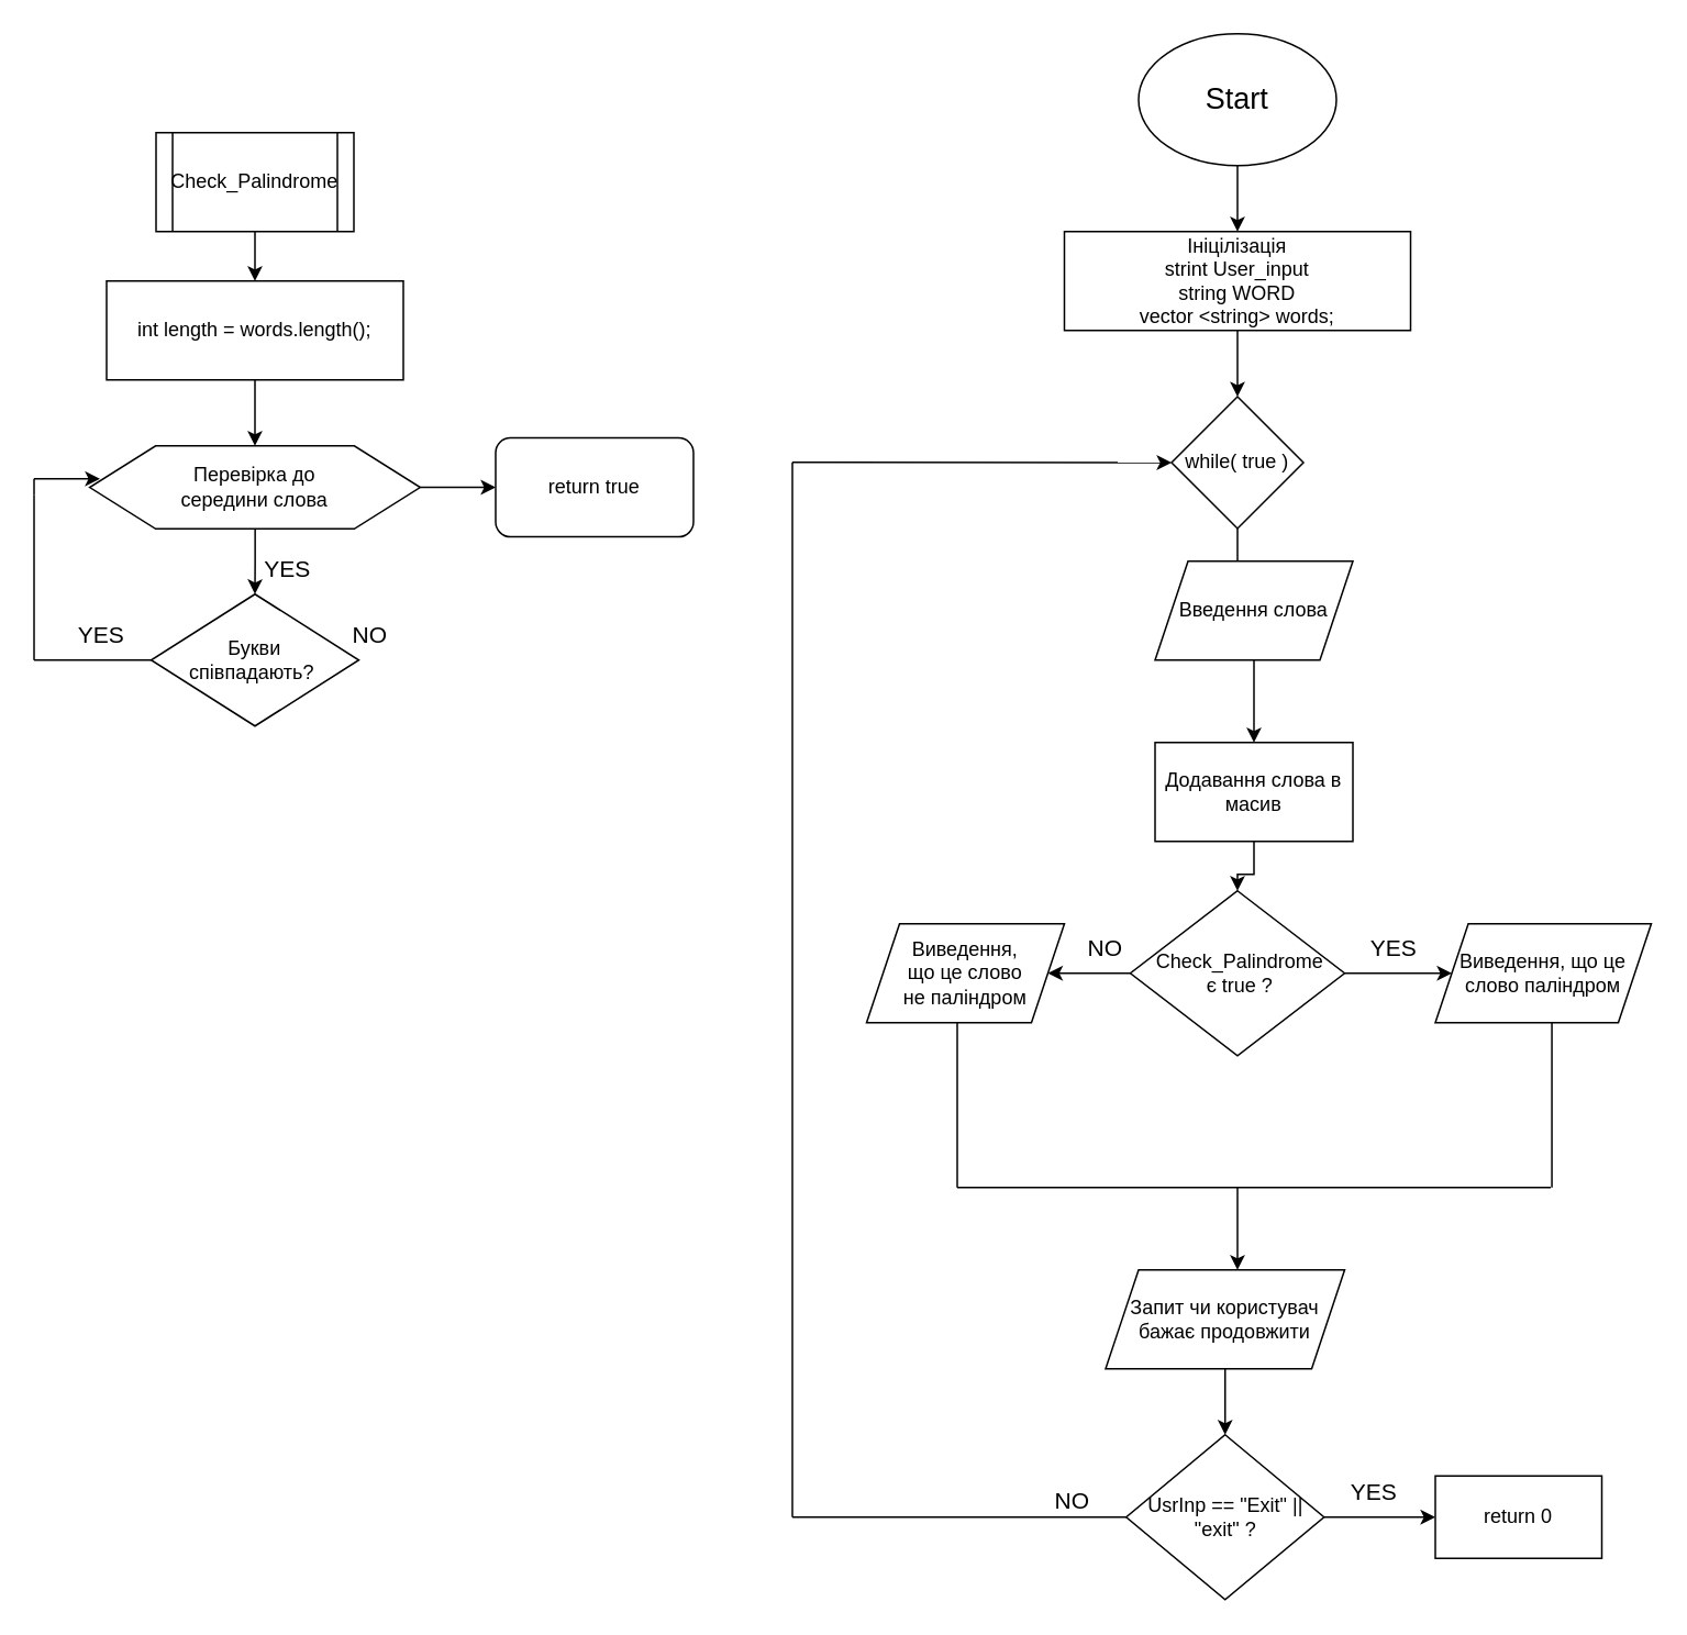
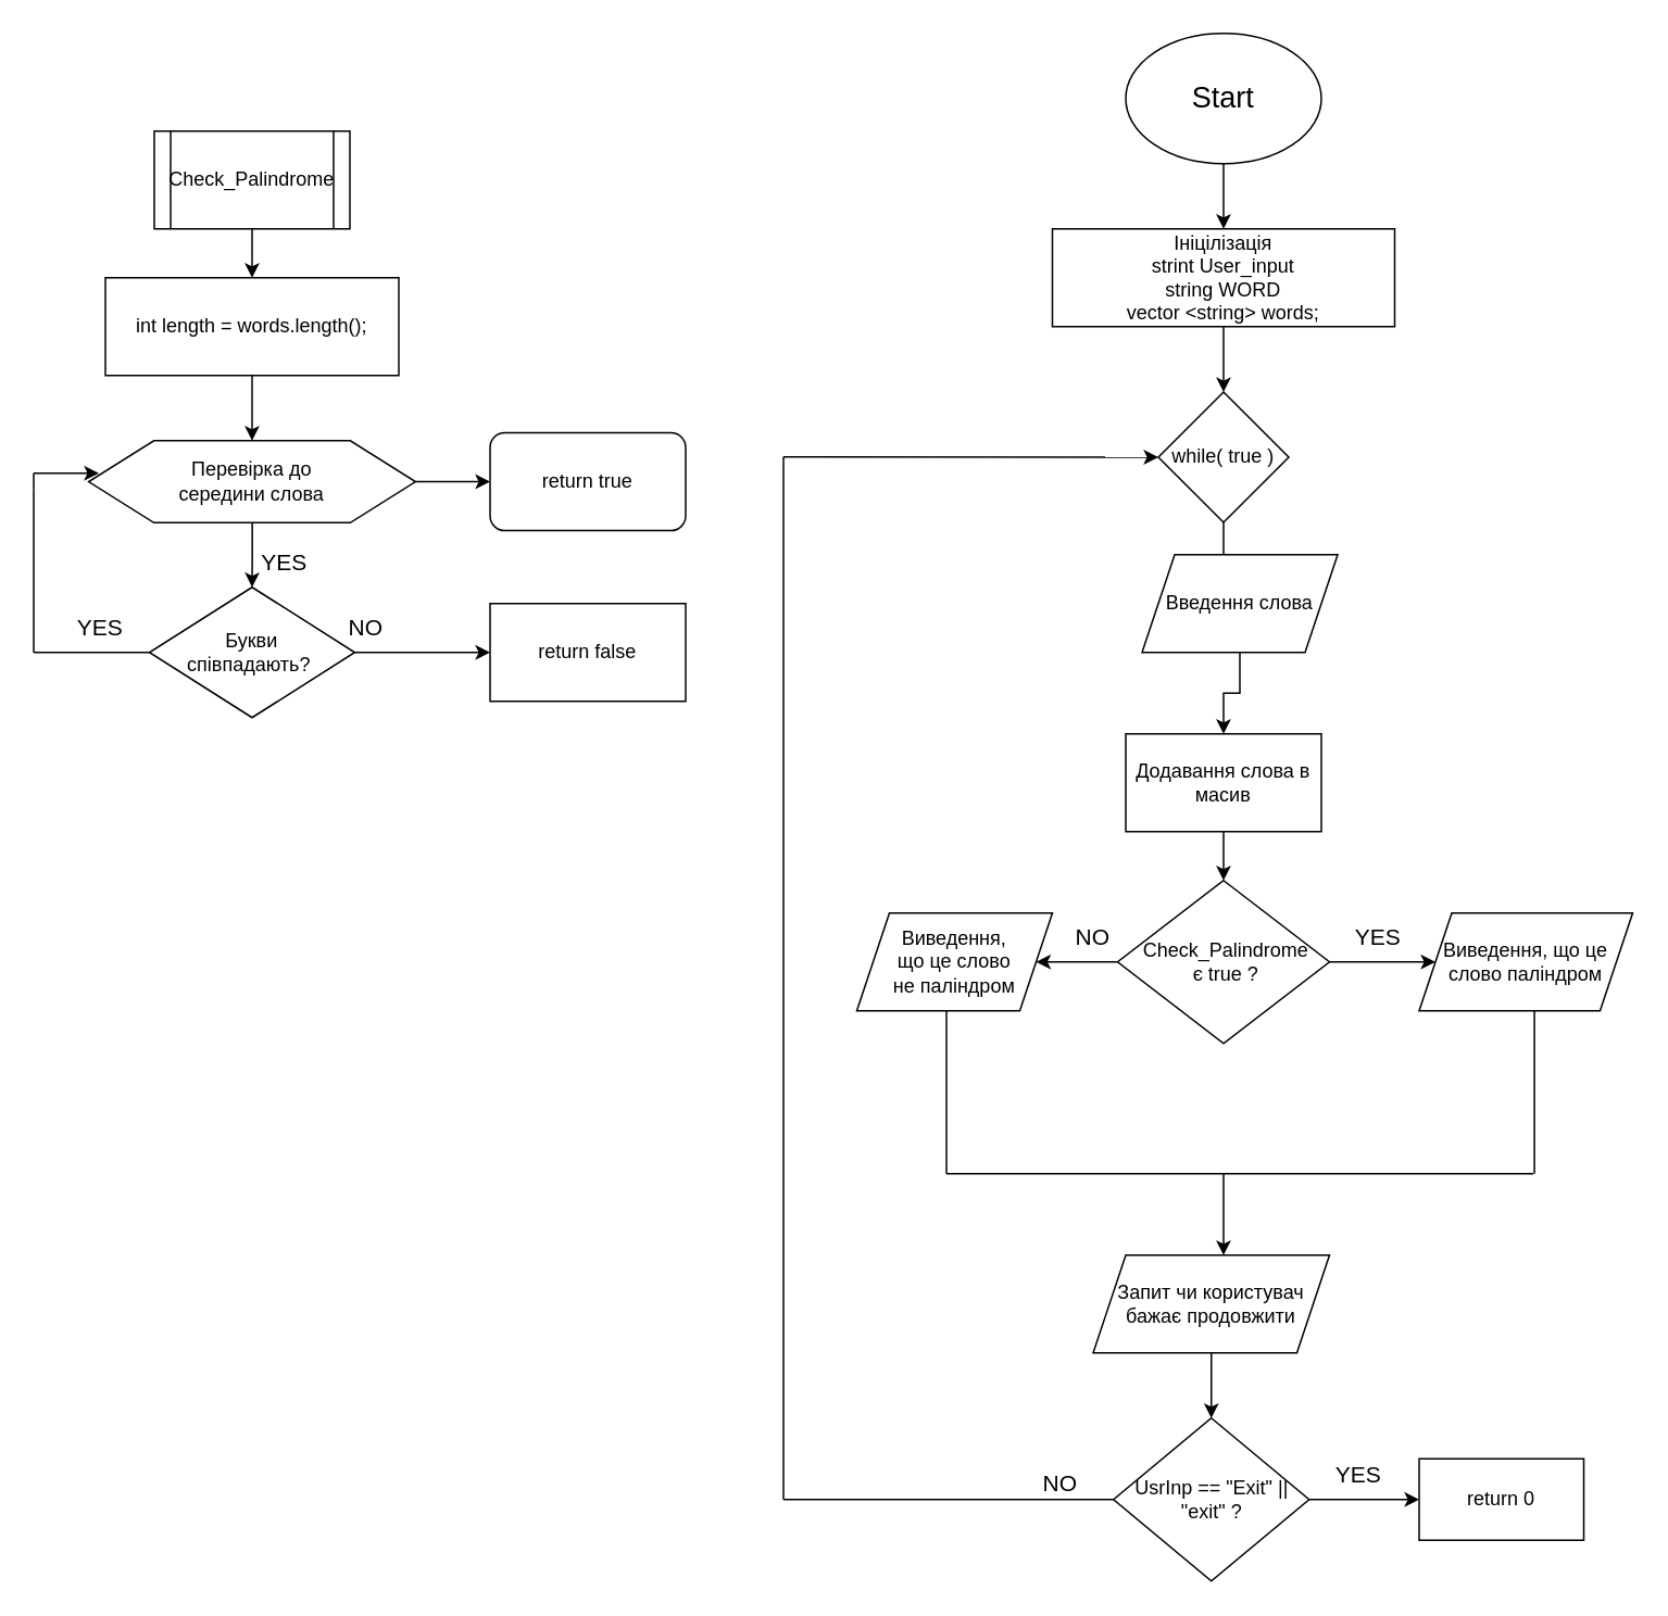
  <mxCell id="0" />
  <mxCell id="1" parent="0" />
  <mxCell id="2" value="" style="edgeStyle=orthogonalEdgeStyle;rounded=0;orthogonalLoop=1;jettySize=auto;html=1;" edge="1" parent="1" source="3" target="26"><mxGeometry relative="1" as="geometry" /></mxCell>
  <mxCell id="3" value="&lt;font style=&quot;font-size: 18px;&quot;&gt;Start&lt;/font&gt;" style="ellipse;whiteSpace=wrap;html=1;" vertex="1" parent="1"><mxGeometry x="690" y="20" width="120" height="80" as="geometry" /></mxCell>
  <mxCell id="4" value="" style="edgeStyle=orthogonalEdgeStyle;rounded=0;orthogonalLoop=1;jettySize=auto;html=1;" edge="1" parent="1" source="5" target="9"><mxGeometry relative="1" as="geometry" /></mxCell>
  <mxCell id="5" value="Check_Palindrome" style="rounded=0;whiteSpace=wrap;html=1;" vertex="1" parent="1"><mxGeometry x="94" y="80" width="120" height="60" as="geometry" /></mxCell>
  <mxCell id="6" value="" style="endArrow=none;html=1;rounded=0;entryX=0.167;entryY=0;entryDx=0;entryDy=0;entryPerimeter=0;exitX=0.167;exitY=0.993;exitDx=0;exitDy=0;exitPerimeter=0;" edge="1" parent="1"><mxGeometry width="50" height="50" relative="1" as="geometry"><mxPoint x="104.04" y="139.79" as="sourcePoint" /><mxPoint x="104.04" y="80.21" as="targetPoint" /><Array as="points"><mxPoint x="104" y="110.21" /></Array></mxGeometry></mxCell>
  <mxCell id="7" value="" style="endArrow=none;html=1;rounded=0;entryX=0.167;entryY=0;entryDx=0;entryDy=0;entryPerimeter=0;exitX=0.167;exitY=0.993;exitDx=0;exitDy=0;exitPerimeter=0;" edge="1" parent="1"><mxGeometry width="50" height="50" relative="1" as="geometry"><mxPoint x="204" y="140" as="sourcePoint" /><mxPoint x="204" y="80" as="targetPoint" /><Array as="points"><mxPoint x="204" y="110" /></Array></mxGeometry></mxCell>
  <mxCell id="8" value="" style="edgeStyle=orthogonalEdgeStyle;rounded=0;orthogonalLoop=1;jettySize=auto;html=1;" edge="1" parent="1" source="9"><mxGeometry relative="1" as="geometry"><mxPoint x="154" y="270" as="targetPoint" /></mxGeometry></mxCell>
  <mxCell id="9" value="int length = words.length();" style="rounded=0;whiteSpace=wrap;html=1;" vertex="1" parent="1"><mxGeometry x="64" y="170" width="180" height="60" as="geometry" /></mxCell>
  <mxCell id="10" value="" style="edgeStyle=orthogonalEdgeStyle;rounded=0;orthogonalLoop=1;jettySize=auto;html=1;" edge="1" parent="1" source="12"><mxGeometry relative="1" as="geometry"><mxPoint x="154" y="360" as="targetPoint" /></mxGeometry></mxCell>
  <mxCell id="11" value="" style="edgeStyle=orthogonalEdgeStyle;rounded=0;orthogonalLoop=1;jettySize=auto;html=1;" edge="1" parent="1" source="12" target="24"><mxGeometry relative="1" as="geometry" /></mxCell>
  <mxCell id="12" value="&lt;span style=&quot;color: rgba(0, 0, 0, 0); font-family: monospace; font-size: 0px; text-align: start; text-wrap-mode: nowrap;&quot;&gt;про&lt;/span&gt;" style="shape=hexagon;perimeter=hexagonPerimeter2;whiteSpace=wrap;html=1;fixedSize=1;size=40;" vertex="1" parent="1"><mxGeometry x="53.75" y="270" width="200.5" height="50.41" as="geometry" /></mxCell>
  <mxCell id="13" value="Перевірка до середини слова" style="text;strokeColor=none;align=center;fillColor=none;html=1;verticalAlign=middle;whiteSpace=wrap;rounded=0;" vertex="1" parent="1"><mxGeometry x="104" y="280.2" width="100" height="30" as="geometry" /></mxCell>
+ <mxCell id="14" value="" style="edgeStyle=orthogonalEdgeStyle;rounded=0;orthogonalLoop=1;jettySize=auto;html=1;" edge="1" parent="1" source="15" target="20"><mxGeometry relative="1" as="geometry" /></mxCell>
  <mxCell id="15" value="Букви &lt;br&gt;співпадають?&amp;nbsp;" style="rhombus;whiteSpace=wrap;html=1;" vertex="1" parent="1"><mxGeometry x="91" y="360" width="126" height="80" as="geometry" /></mxCell>
  <mxCell id="16" value="" style="endArrow=none;html=1;rounded=0;exitX=0;exitY=0.5;exitDx=0;exitDy=0;" edge="1" parent="1" source="15"><mxGeometry width="50" height="50" relative="1" as="geometry"><mxPoint x="380" y="440" as="sourcePoint" /><mxPoint x="20" y="400" as="targetPoint" /></mxGeometry></mxCell>
  <mxCell id="17" value="" style="endArrow=none;html=1;rounded=0;" edge="1" parent="1"><mxGeometry width="50" height="50" relative="1" as="geometry"><mxPoint x="20" y="400" as="sourcePoint" /><mxPoint x="20" y="300" as="targetPoint" /></mxGeometry></mxCell>
  <mxCell id="18" value="" style="endArrow=classic;html=1;rounded=0;entryX=0.031;entryY=0.397;entryDx=0;entryDy=0;entryPerimeter=0;" edge="1" parent="1" target="12"><mxGeometry width="50" height="50" relative="1" as="geometry"><mxPoint x="20" y="290" as="sourcePoint" /><mxPoint x="430" y="390" as="targetPoint" /></mxGeometry></mxCell>
  <mxCell id="19" value="" style="endArrow=none;html=1;rounded=0;" edge="1" parent="1"><mxGeometry width="50" height="50" relative="1" as="geometry"><mxPoint x="20" y="300" as="sourcePoint" /><mxPoint x="20" y="290" as="targetPoint" /></mxGeometry></mxCell>
+ <mxCell id="20" value="return false" style="rounded=0;whiteSpace=wrap;html=1;" vertex="1" parent="1"><mxGeometry x="300" y="370" width="120" height="60" as="geometry" /></mxCell>
  <mxCell id="21" value="&lt;font style=&quot;font-size: 14px;&quot;&gt;NO&lt;/font&gt;" style="text;strokeColor=none;align=center;fillColor=none;html=1;verticalAlign=middle;whiteSpace=wrap;rounded=0;" vertex="1" parent="1"><mxGeometry x="194.25" y="370" width="60" height="30" as="geometry" /></mxCell>
  <mxCell id="22" value="&lt;font style=&quot;font-size: 14px;&quot;&gt;YES&lt;/font&gt;" style="text;strokeColor=none;align=center;fillColor=none;html=1;verticalAlign=middle;whiteSpace=wrap;rounded=0;" vertex="1" parent="1"><mxGeometry x="31" y="370" width="60" height="30" as="geometry" /></mxCell>
  <mxCell id="23" value="&lt;font style=&quot;font-size: 14px;&quot;&gt;YES&lt;/font&gt;" style="text;strokeColor=none;align=center;fillColor=none;html=1;verticalAlign=middle;whiteSpace=wrap;rounded=0;" vertex="1" parent="1"><mxGeometry x="144" y="330" width="60" height="30" as="geometry" /></mxCell>
  <mxCell id="24" value="return true" style="whiteSpace=wrap;html=1;rounded=1;" vertex="1" parent="1"><mxGeometry x="300" y="265.2" width="120" height="60" as="geometry" /></mxCell>
  <mxCell id="25" value="" style="edgeStyle=orthogonalEdgeStyle;rounded=0;orthogonalLoop=1;jettySize=auto;html=1;" edge="1" parent="1" source="26" target="28"><mxGeometry relative="1" as="geometry" /></mxCell>
  <mxCell id="26" value="Ініцілізація&lt;br&gt;strint User_input&lt;br&gt;string WORD&lt;br&gt;vector &amp;lt;string&amp;gt; words;" style="rounded=0;whiteSpace=wrap;html=1;" vertex="1" parent="1"><mxGeometry x="645" y="140" width="210" height="60" as="geometry" /></mxCell>
  <mxCell id="27" value="" style="edgeStyle=orthogonalEdgeStyle;rounded=0;orthogonalLoop=1;jettySize=auto;html=1;" edge="1" parent="1" source="28" target="30"><mxGeometry relative="1" as="geometry" /></mxCell>
  <mxCell id="28" value="while( true )" style="rhombus;whiteSpace=wrap;html=1;" vertex="1" parent="1"><mxGeometry x="710" y="240.2" width="80" height="80" as="geometry" /></mxCell>
  <mxCell id="29" value="" style="edgeStyle=orthogonalEdgeStyle;rounded=0;orthogonalLoop=1;jettySize=auto;html=1;" edge="1" parent="1" source="30" target="32"><mxGeometry relative="1" as="geometry" /></mxCell>
  <mxCell id="30" value="Введення слова" style="shape=parallelogram;perimeter=parallelogramPerimeter;whiteSpace=wrap;html=1;fixedSize=1;" vertex="1" parent="1"><mxGeometry x="700" y="340" width="120" height="60" as="geometry" /></mxCell>
  <mxCell id="31" value="" style="edgeStyle=orthogonalEdgeStyle;rounded=0;orthogonalLoop=1;jettySize=auto;html=1;" edge="1" parent="1" source="32" target="35"><mxGeometry relative="1" as="geometry" /></mxCell>
- <mxCell id="32" value="Додавання слова в масив" style="rounded=0;whiteSpace=wrap;html=1;" vertex="1" parent="1"><mxGeometry x="700" y="450" width="120" height="60" as="geometry" /></mxCell>
+ <mxCell id="32" value="Додавання слова в масив" style="rounded=0;whiteSpace=wrap;html=1;" vertex="1" parent="1"><mxGeometry x="690" y="450" width="120" height="60" as="geometry" /></mxCell>
  <mxCell id="33" value="" style="edgeStyle=orthogonalEdgeStyle;rounded=0;orthogonalLoop=1;jettySize=auto;html=1;" edge="1" parent="1" source="35" target="36"><mxGeometry relative="1" as="geometry" /></mxCell>
  <mxCell id="34" value="" style="edgeStyle=orthogonalEdgeStyle;rounded=0;orthogonalLoop=1;jettySize=auto;html=1;" edge="1" parent="1" source="35" target="38"><mxGeometry relative="1" as="geometry" /></mxCell>
  <mxCell id="35" value="&amp;nbsp;Check_Palindrome&lt;br&gt;&amp;nbsp;є true ?" style="rhombus;whiteSpace=wrap;html=1;" vertex="1" parent="1"><mxGeometry x="685" y="540" width="130" height="100" as="geometry" /></mxCell>
  <mxCell id="36" value="Виведення, що це слово паліндром" style="shape=parallelogram;perimeter=parallelogramPerimeter;whiteSpace=wrap;html=1;fixedSize=1;" vertex="1" parent="1"><mxGeometry x="870" y="560" width="131" height="60" as="geometry" /></mxCell>
  <mxCell id="37" value="&lt;font style=&quot;font-size: 14px;&quot;&gt;YES&lt;/font&gt;" style="text;strokeColor=none;align=center;fillColor=none;html=1;verticalAlign=middle;whiteSpace=wrap;rounded=0;" vertex="1" parent="1"><mxGeometry x="815" y="560" width="60" height="30" as="geometry" /></mxCell>
  <mxCell id="38" value="Виведення, &lt;br&gt;що це слово &lt;br&gt;не паліндром" style="shape=parallelogram;perimeter=parallelogramPerimeter;whiteSpace=wrap;html=1;fixedSize=1;" vertex="1" parent="1"><mxGeometry x="525" y="560" width="120" height="60" as="geometry" /></mxCell>
  <mxCell id="39" value="&lt;font style=&quot;font-size: 14px;&quot;&gt;NO&lt;/font&gt;" style="text;strokeColor=none;align=center;fillColor=none;html=1;verticalAlign=middle;whiteSpace=wrap;rounded=0;" vertex="1" parent="1"><mxGeometry x="640" y="560" width="60" height="30" as="geometry" /></mxCell>
  <mxCell id="40" value="" style="endArrow=none;html=1;rounded=0;" edge="1" parent="1"><mxGeometry width="50" height="50" relative="1" as="geometry"><mxPoint x="580" y="720" as="sourcePoint" /><mxPoint x="580" y="620" as="targetPoint" /></mxGeometry></mxCell>
  <mxCell id="41" value="" style="endArrow=none;html=1;rounded=0;" edge="1" parent="1"><mxGeometry width="50" height="50" relative="1" as="geometry"><mxPoint x="940.71" y="720" as="sourcePoint" /><mxPoint x="940.71" y="620" as="targetPoint" /></mxGeometry></mxCell>
  <mxCell id="42" value="" style="endArrow=none;html=1;rounded=0;" edge="1" parent="1"><mxGeometry width="50" height="50" relative="1" as="geometry"><mxPoint x="580" y="720" as="sourcePoint" /><mxPoint x="940" y="720" as="targetPoint" /></mxGeometry></mxCell>
  <mxCell id="43" value="" style="edgeStyle=orthogonalEdgeStyle;rounded=0;orthogonalLoop=1;jettySize=auto;html=1;" edge="1" parent="1" source="44" target="47"><mxGeometry relative="1" as="geometry" /></mxCell>
  <mxCell id="44" value="Запит чи користувач бажає продовжити" style="shape=parallelogram;perimeter=parallelogramPerimeter;whiteSpace=wrap;html=1;fixedSize=1;" vertex="1" parent="1"><mxGeometry x="670" y="770" width="145" height="60" as="geometry" /></mxCell>
  <mxCell id="45" value="" style="endArrow=classic;html=1;rounded=0;" edge="1" parent="1"><mxGeometry width="50" height="50" relative="1" as="geometry"><mxPoint x="750" y="720" as="sourcePoint" /><mxPoint x="750" y="770" as="targetPoint" /></mxGeometry></mxCell>
  <mxCell id="46" value="" style="edgeStyle=orthogonalEdgeStyle;rounded=0;orthogonalLoop=1;jettySize=auto;html=1;" edge="1" parent="1" source="47" target="48"><mxGeometry relative="1" as="geometry" /></mxCell>
  <mxCell id="47" value="UsrInp == &quot;Exit&quot; || &quot;exit&quot; ?" style="rhombus;whiteSpace=wrap;html=1;" vertex="1" parent="1"><mxGeometry x="682.5" y="870" width="120" height="100" as="geometry" /></mxCell>
  <mxCell id="48" value="return 0" style="rounded=0;whiteSpace=wrap;html=1;" vertex="1" parent="1"><mxGeometry x="870" y="895" width="101" height="50" as="geometry" /></mxCell>
  <mxCell id="49" value="&lt;font style=&quot;font-size: 14px;&quot;&gt;NO&lt;/font&gt;" style="text;strokeColor=none;align=center;fillColor=none;html=1;verticalAlign=middle;whiteSpace=wrap;rounded=0;" vertex="1" parent="1"><mxGeometry y="895" width="60" height="30" as="geometry" x="620" /></mxCell>
  <mxCell id="50" value="&lt;font style=&quot;font-size: 14px;&quot;&gt;YES&lt;/font&gt;" style="text;strokeColor=none;align=center;fillColor=none;html=1;verticalAlign=middle;whiteSpace=wrap;rounded=0;" vertex="1" parent="1"><mxGeometry x="802.5" y="890" width="60" height="30" as="geometry" /></mxCell>
  <mxCell id="51" value="" style="endArrow=none;html=1;rounded=0;exitX=0;exitY=0.5;exitDx=0;exitDy=0;" edge="1" parent="1" source="47"><mxGeometry width="50" height="50" relative="1" as="geometry"><mxPoint x="950" y="780" as="sourcePoint" /><mxPoint x="480" y="920" as="targetPoint" /></mxGeometry></mxCell>
  <mxCell id="52" value="" style="endArrow=none;html=1;rounded=0;" edge="1" parent="1"><mxGeometry width="50" height="50" relative="1" as="geometry"><mxPoint x="480" y="920" as="sourcePoint" /><mxPoint x="480" y="280" as="targetPoint" /></mxGeometry></mxCell>
  <mxCell id="53" value="" style="endArrow=classic;html=1;rounded=0;entryX=0;entryY=0.5;entryDx=0;entryDy=0;" edge="1" parent="1" target="28"><mxGeometry width="50" height="50" relative="1" as="geometry"><mxPoint x="480" y="280" as="sourcePoint" /><mxPoint x="1000" y="220" as="targetPoint" /></mxGeometry></mxCell>
